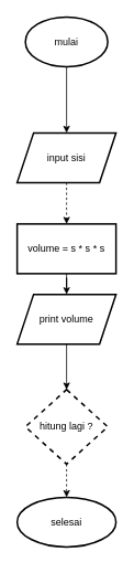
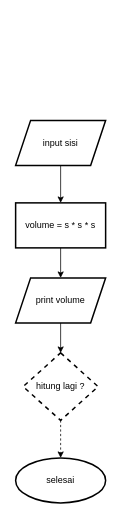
  <mxCell id="0" />
  <mxCell id="1" parent="0" />
- <mxCell id="2" value="" style="edgeStyle=orthogonalEdgeStyle;rounded=0;orthogonalLoop=1;jettySize=auto;html=1;" edge="1" parent="1" source="3" target="5"><mxGeometry relative="1" as="geometry" /></mxCell>
- <mxCell id="3" value="mulai" style="strokeWidth=2;html=1;shape=mxgraph.flowchart.start_1;whiteSpace=wrap;" vertex="1" parent="1"><mxGeometry x="30" y="20" width="100" height="60" as="geometry" /></mxCell>
- <mxCell id="4" value="" style="edgeStyle=orthogonalEdgeStyle;rounded=0;orthogonalLoop=1;jettySize=auto;html=1;dashed=1;" edge="1" parent="1" source="5" target="7"><mxGeometry relative="1" as="geometry" /></mxCell>
+ <mxCell id="4" value="" style="edgeStyle=orthogonalEdgeStyle;rounded=0;orthogonalLoop=1;jettySize=auto;html=1;" edge="1" parent="1" source="5" target="7"><mxGeometry relative="1" as="geometry" /></mxCell>
  <mxCell id="5" value="input sisi" style="shape=parallelogram;perimeter=parallelogramPerimeter;whiteSpace=wrap;html=1;fixedSize=1;strokeWidth=2;" vertex="1" parent="1"><mxGeometry x="20" y="160" width="120" height="60" as="geometry" /></mxCell>
  <mxCell id="6" value="" style="edgeStyle=orthogonalEdgeStyle;rounded=0;orthogonalLoop=1;jettySize=auto;html=1;" edge="1" parent="1" source="7" target="9"><mxGeometry relative="1" as="geometry" /></mxCell>
  <mxCell id="7" value="volume = s * s * s" style="whiteSpace=wrap;html=1;strokeWidth=2;" vertex="1" parent="1"><mxGeometry x="20" y="270" width="120" height="60" as="geometry" /></mxCell>
  <mxCell id="8" value="" style="edgeStyle=orthogonalEdgeStyle;rounded=0;orthogonalLoop=1;jettySize=auto;html=1;" edge="1" parent="1" source="9" target="11"><mxGeometry relative="1" as="geometry" /></mxCell>
- <mxCell id="9" value="print volume" style="shape=parallelogram;perimeter=parallelogramPerimeter;whiteSpace=wrap;html=1;fixedSize=1;strokeWidth=2;" vertex="1" parent="1"><mxGeometry x="20" y="355" width="120" height="60" as="geometry" /></mxCell>
+ <mxCell id="9" value="print volume" style="shape=parallelogram;perimeter=parallelogramPerimeter;whiteSpace=wrap;html=1;fixedSize=1;strokeWidth=2;" vertex="1" parent="1"><mxGeometry x="20" y="370" width="120" height="60" as="geometry" /></mxCell>
  <mxCell id="10" value="" style="edgeStyle=orthogonalEdgeStyle;rounded=0;orthogonalLoop=1;jettySize=auto;html=1;dashed=1;" edge="1" parent="1" source="11" target="12"><mxGeometry relative="1" as="geometry" /></mxCell>
  <mxCell id="11" value="hitung lagi ?" style="rhombus;whiteSpace=wrap;html=1;strokeWidth=2;dashed=1;" vertex="1" parent="1"><mxGeometry x="30" y="470" width="100" height="90" as="geometry" /></mxCell>
- <mxCell id="12" value="selesai" style="ellipse;whiteSpace=wrap;html=1;strokeWidth=2;" vertex="1" parent="1"><mxGeometry x="20" y="600" width="120" height="60" as="geometry" /></mxCell>
+ <mxCell id="12" value="selesai" style="ellipse;whiteSpace=wrap;html=1;strokeWidth=2;" vertex="1" parent="1"><mxGeometry x="20" y="610" width="120" height="60" as="geometry" /></mxCell>
